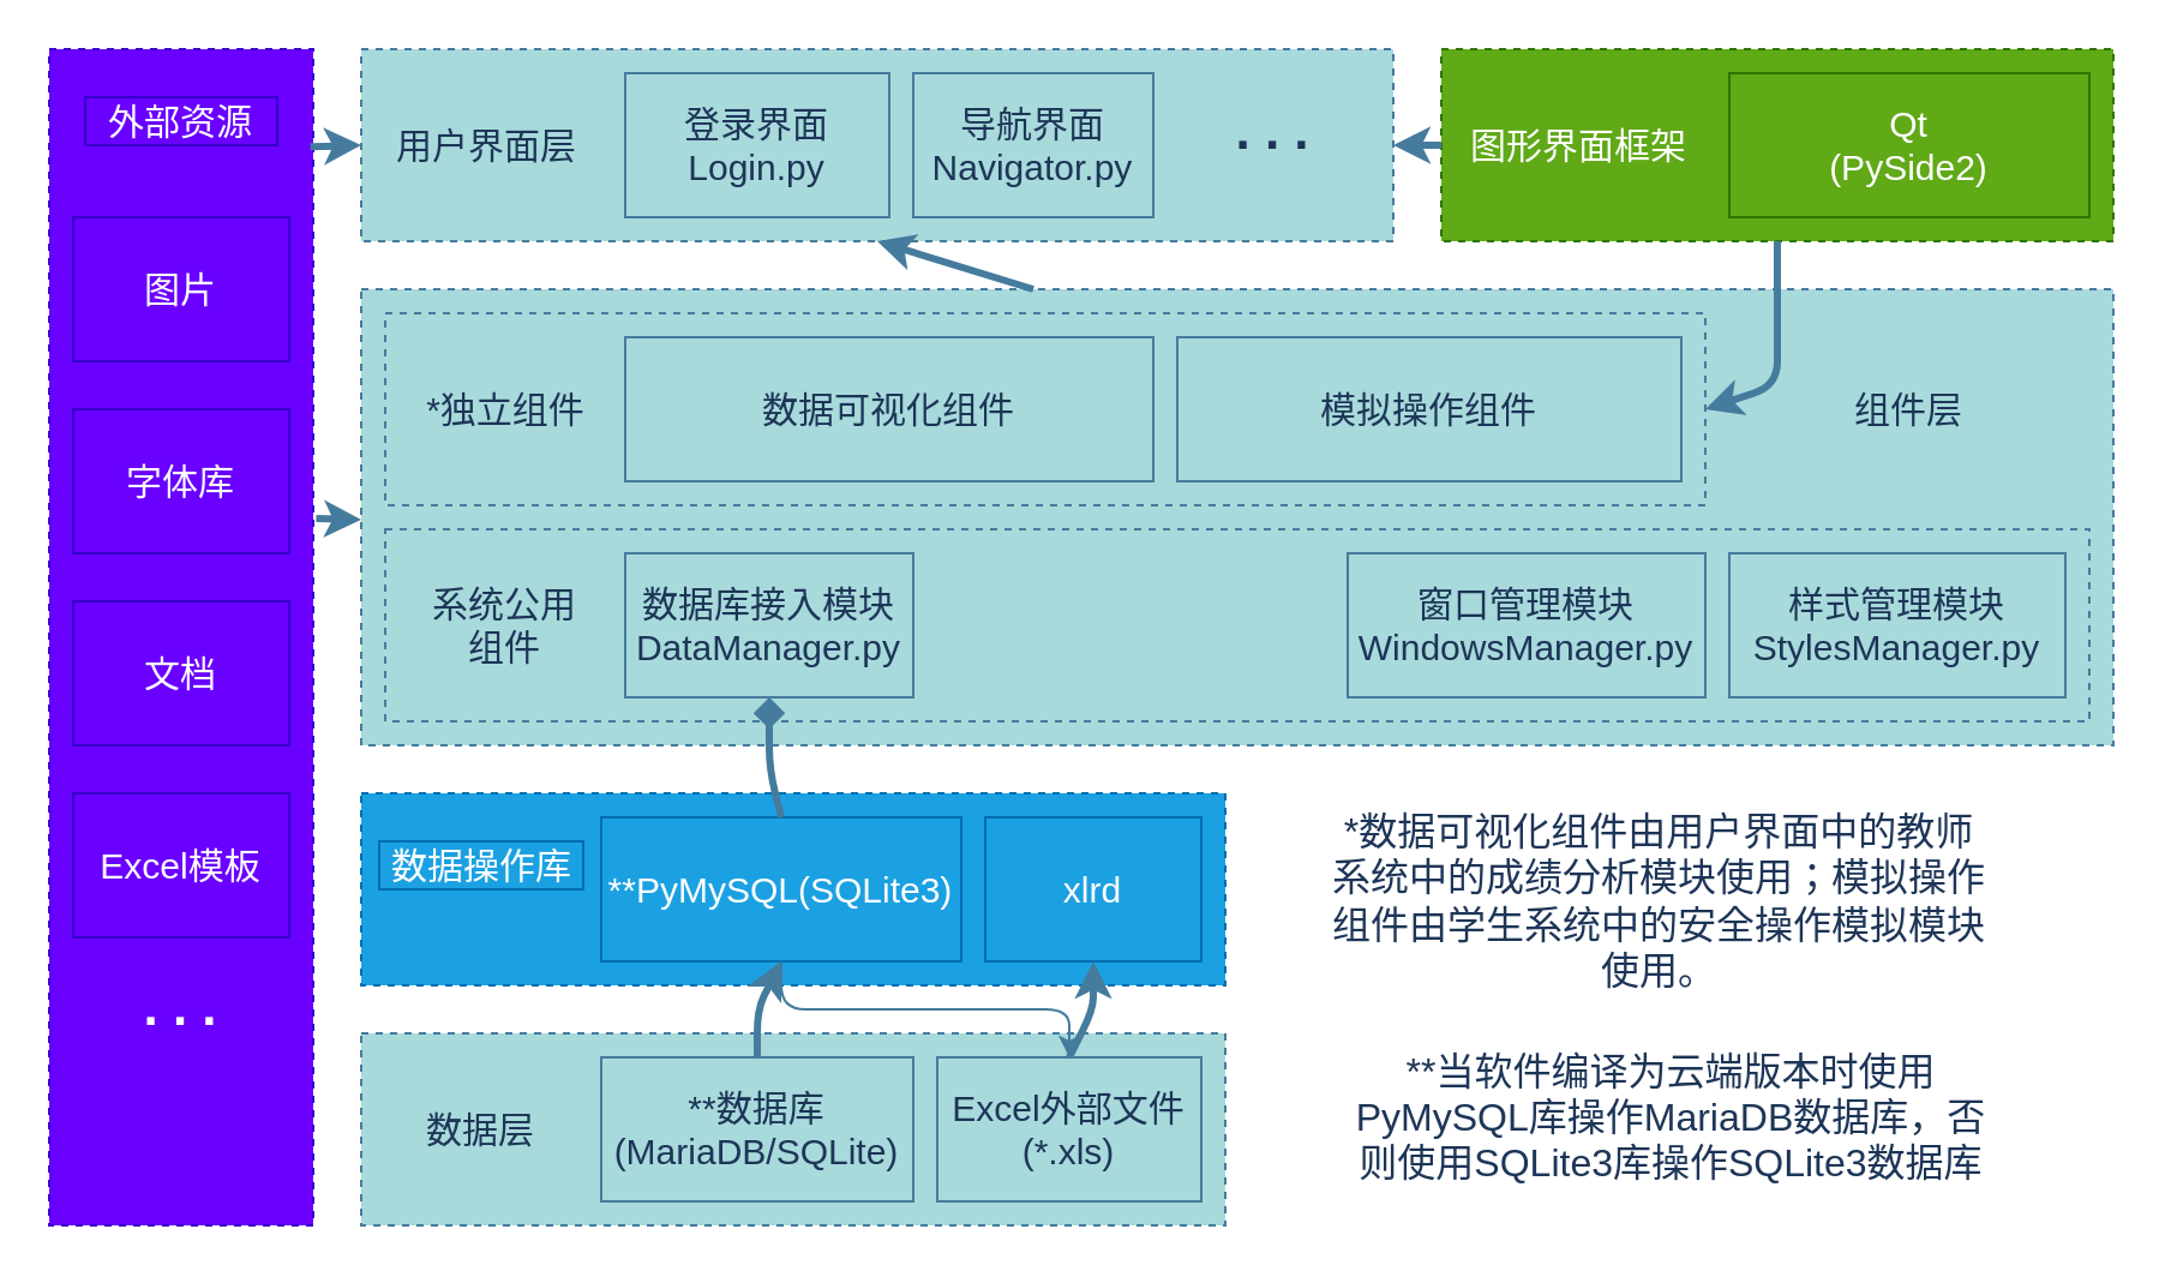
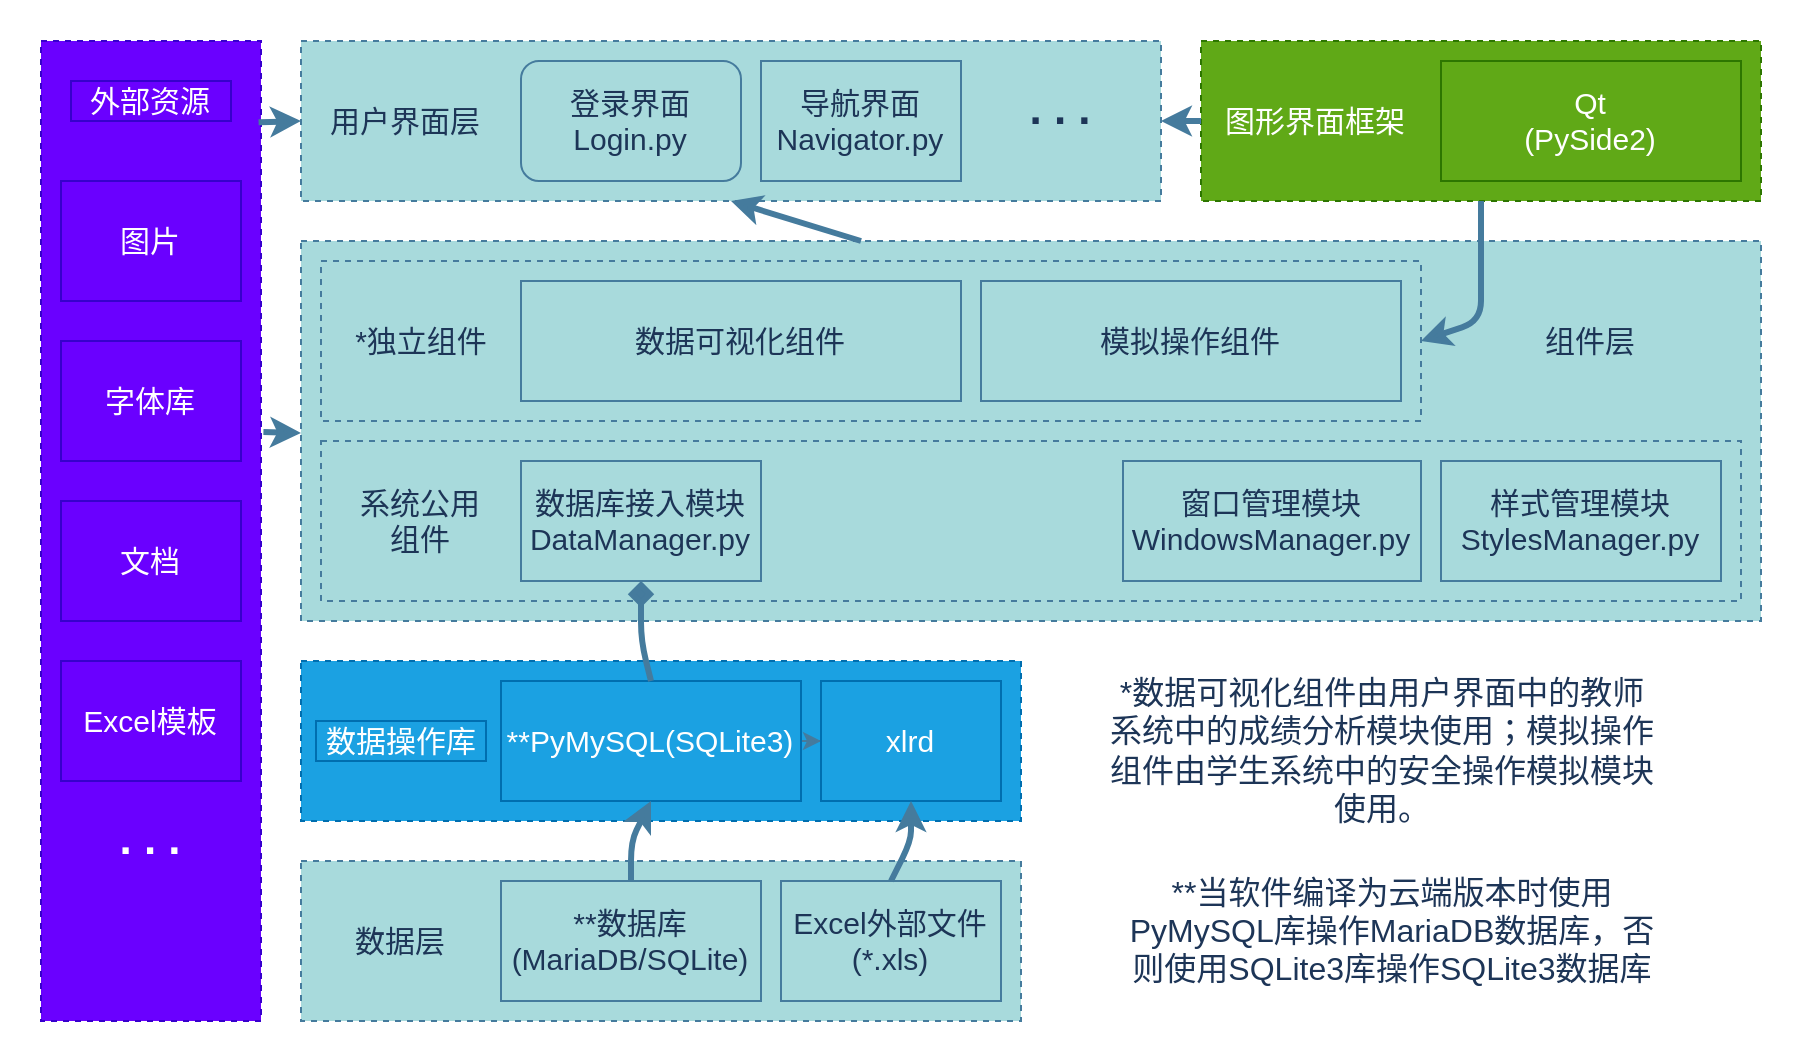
  <mxCell id="0" />
  <mxCell id="1" parent="0" />
  <mxCell id="2" value="" style="rounded=0;whiteSpace=wrap;html=1;fontSize=15;dashed=1;fillColor=#A8DADC;strokeColor=#457B9D;fontColor=#1D3557;" vertex="1" parent="1"><mxGeometry x="150" y="430" width="360" height="80" as="geometry" /></mxCell>
  <mxCell id="3" value="&lt;font style=&quot;font-size: 15px&quot;&gt;**数据库(MariaDB/SQLite)&lt;/font&gt;" style="rounded=0;whiteSpace=wrap;html=1;fillColor=#A8DADC;strokeColor=#457B9D;fontColor=#1D3557;" vertex="1" parent="1"><mxGeometry x="250" y="440" width="130" height="60" as="geometry" /></mxCell>
  <mxCell id="4" value="Excel外部文件(*.xls)" style="rounded=0;whiteSpace=wrap;html=1;fontSize=15;fillColor=#A8DADC;strokeColor=#457B9D;fontColor=#1D3557;" vertex="1" parent="1"><mxGeometry x="390" y="440" width="110" height="60" as="geometry" /></mxCell>
  <mxCell id="5" value="数据层" style="text;html=1;strokeColor=none;fillColor=none;align=center;verticalAlign=middle;whiteSpace=wrap;rounded=0;dashed=1;fontSize=15;fontColor=#1D3557;" vertex="1" parent="1"><mxGeometry x="160" y="460" width="80" height="20" as="geometry" /></mxCell>
  <mxCell id="6" value="" style="rounded=0;whiteSpace=wrap;html=1;sketch=0;strokeColor=#006EAF;fillColor=#1ba1e2;fontSize=15;dashed=1;fontColor=#ffffff;" vertex="1" parent="1"><mxGeometry x="150" y="330" width="360" height="80" as="geometry" /></mxCell>
- <mxCell id="7" value="" style="edgeStyle=orthogonalEdgeStyle;curved=0;rounded=1;sketch=0;orthogonalLoop=1;jettySize=auto;html=1;strokeColor=#457B9D;fillColor=#A8DADC;fontSize=15;fontColor=#1D3557;" edge="1" parent="1" source="8" target="4"><mxGeometry relative="1" as="geometry" /></mxCell>
+ <mxCell id="7" value="" style="edgeStyle=orthogonalEdgeStyle;curved=0;rounded=1;sketch=0;orthogonalLoop=1;jettySize=auto;html=1;strokeColor=#457B9D;fillColor=#A8DADC;fontSize=15;fontColor=#1D3557;" edge="1" parent="1" source="8" target="9"><mxGeometry relative="1" as="geometry" /></mxCell>
  <mxCell id="8" value="**PyMySQL(SQLite3)" style="rounded=0;whiteSpace=wrap;html=1;sketch=0;fontSize=15;fillColor=#1ba1e2;strokeColor=#006EAF;fontColor=#ffffff;" vertex="1" parent="1"><mxGeometry x="250" y="340" width="150" height="60" as="geometry" /></mxCell>
  <mxCell id="9" value="xlrd" style="rounded=0;whiteSpace=wrap;html=1;sketch=0;fontSize=15;fillColor=#1ba1e2;strokeColor=#006EAF;fontColor=#ffffff;" vertex="1" parent="1"><mxGeometry x="410" y="340" width="90" height="60" as="geometry" /></mxCell>
- <mxCell id="10" value="&lt;span style=&quot;font-size: 15px&quot;&gt;数据操作库&lt;/span&gt;" style="text;html=1;strokeColor=#006EAF;fillColor=#1ba1e2;align=center;verticalAlign=middle;whiteSpace=wrap;rounded=0;sketch=0;fontColor=#ffffff;" vertex="1" parent="1"><mxGeometry x="157.5" y="350" width="85" height="20" as="geometry" /></mxCell>
+ <mxCell id="10" value="&lt;span style=&quot;font-size: 15px&quot;&gt;数据操作库&lt;/span&gt;" style="text;html=1;strokeColor=#006EAF;fillColor=#1ba1e2;align=center;verticalAlign=middle;whiteSpace=wrap;rounded=0;sketch=0;fontColor=#ffffff;" vertex="1" parent="1"><mxGeometry x="157.5" y="360" width="85" height="20" as="geometry" /></mxCell>
  <mxCell id="11" value="" style="endArrow=classic;html=1;strokeColor=#457B9D;fillColor=#A8DADC;fontColor=#1D3557;exitX=0.5;exitY=0;exitDx=0;exitDy=0;entryX=0.5;entryY=1;entryDx=0;entryDy=0;strokeWidth=3;" edge="1" parent="1" source="3" target="8"><mxGeometry width="50" height="50" relative="1" as="geometry"><mxPoint x="560" y="390" as="sourcePoint" /><mxPoint x="610" y="340" as="targetPoint" /><Array as="points"><mxPoint x="315" y="420" /></Array></mxGeometry></mxCell>
  <mxCell id="12" value="" style="endArrow=classic;html=1;strokeColor=#457B9D;fillColor=#A8DADC;fontColor=#1D3557;exitX=0.5;exitY=0;exitDx=0;exitDy=0;entryX=0.5;entryY=1;entryDx=0;entryDy=0;strokeWidth=3;" edge="1" parent="1" source="4" target="9"><mxGeometry width="50" height="50" relative="1" as="geometry"><mxPoint x="560" y="390" as="sourcePoint" /><mxPoint x="610" y="340" as="targetPoint" /><Array as="points"><mxPoint x="455" y="420" /></Array></mxGeometry></mxCell>
  <mxCell id="13" value="&lt;font style=&quot;font-size: 16px;&quot;&gt;**当软件编译为云端版本时使用PyMySQL库操作MariaDB数据库，否则使用SQLite3库操作SQLite3数据库&lt;/font&gt;" style="text;html=1;strokeColor=none;fillColor=none;align=center;verticalAlign=middle;whiteSpace=wrap;rounded=0;sketch=0;fontColor=#1D3557;fontSize=16;" vertex="1" parent="1"><mxGeometry x="561" y="425" width="270" height="80" as="geometry" /></mxCell>
  <mxCell id="14" value="" style="rounded=0;whiteSpace=wrap;html=1;sketch=0;strokeColor=#3700CC;fillColor=#6a00ff;fontColor=#ffffff;dashed=1;" vertex="1" parent="1"><mxGeometry x="20" y="20" width="110" height="490" as="geometry" /></mxCell>
  <mxCell id="15" value="外部资源" style="text;html=1;strokeColor=#3700CC;fillColor=#6a00ff;align=center;verticalAlign=middle;whiteSpace=wrap;rounded=0;sketch=0;fontColor=#ffffff;fontSize=15;" vertex="1" parent="1"><mxGeometry x="35" y="40" width="80" height="20" as="geometry" /></mxCell>
  <mxCell id="16" value="图片" style="rounded=0;whiteSpace=wrap;html=1;sketch=0;strokeColor=#3700CC;fillColor=#6a00ff;fontSize=15;fontColor=#ffffff;" vertex="1" parent="1"><mxGeometry x="30" y="90" width="90" height="60" as="geometry" /></mxCell>
  <mxCell id="17" value="字体库" style="rounded=0;whiteSpace=wrap;html=1;sketch=0;strokeColor=#3700CC;fillColor=#6a00ff;fontSize=15;fontColor=#ffffff;" vertex="1" parent="1"><mxGeometry x="30" y="170" width="90" height="60" as="geometry" /></mxCell>
  <mxCell id="18" value="文档" style="rounded=0;whiteSpace=wrap;html=1;sketch=0;strokeColor=#3700CC;fillColor=#6a00ff;fontSize=15;fontColor=#ffffff;" vertex="1" parent="1"><mxGeometry x="30" y="250" width="90" height="60" as="geometry" /></mxCell>
  <mxCell id="19" value="Excel模板" style="rounded=0;whiteSpace=wrap;html=1;sketch=0;strokeColor=#3700CC;fillColor=#6a00ff;fontSize=15;fontColor=#ffffff;" vertex="1" parent="1"><mxGeometry x="30" y="330" width="90" height="60" as="geometry" /></mxCell>
  <mxCell id="20" value="&lt;b&gt;&lt;font style=&quot;font-size: 22px&quot;&gt;. . .&lt;/font&gt;&lt;/b&gt;" style="text;html=1;fillColor=#6a00ff;align=center;verticalAlign=middle;whiteSpace=wrap;rounded=0;sketch=0;fontSize=15;fontColor=#ffffff;" vertex="1" parent="1"><mxGeometry x="50" y="410" width="50" height="20" as="geometry" /></mxCell>
  <mxCell id="21" value="*数据可视化组件由用户界面中的教师系统中的成绩分析模块使用；模拟操作组件由学生系统中的安全操作模拟模块使用。" style="text;html=1;strokeColor=none;fillColor=none;align=center;verticalAlign=middle;whiteSpace=wrap;rounded=0;dashed=1;sketch=0;fontSize=16;fontColor=#1D3557;" vertex="1" parent="1"><mxGeometry x="551" y="335" width="280" height="80" as="geometry" /></mxCell>
  <mxCell id="22" value="" style="group" vertex="1" connectable="0" parent="1"><mxGeometry x="150" y="20" width="560" height="80" as="geometry" /></mxCell>
  <mxCell id="23" value="" style="rounded=0;whiteSpace=wrap;html=1;fontSize=15;dashed=1;align=left;labelPosition=center;verticalLabelPosition=middle;verticalAlign=middle;fillColor=#A8DADC;strokeColor=#457B9D;fontColor=#1D3557;" vertex="1" parent="22"><mxGeometry width="430" height="80" as="geometry" /></mxCell>
  <mxCell id="24" value="用户界面层" style="text;html=1;strokeColor=none;fillColor=none;align=center;verticalAlign=middle;whiteSpace=wrap;rounded=0;dashed=1;fontSize=15;fontColor=#1D3557;" vertex="1" parent="22"><mxGeometry x="5" y="25" width="95" height="30" as="geometry" /></mxCell>
- <mxCell id="25" value="&lt;font style=&quot;font-size: 15px&quot;&gt;登录界面Login.py&lt;/font&gt;" style="rounded=0;whiteSpace=wrap;html=1;sketch=0;strokeColor=#457B9D;fillColor=#A8DADC;fontColor=#1D3557;" vertex="1" parent="22"><mxGeometry x="110" y="10" width="110" height="60" as="geometry" /></mxCell>
+ <mxCell id="25" value="&lt;font style=&quot;font-size: 15px&quot;&gt;登录界面Login.py&lt;/font&gt;" style="whiteSpace=wrap;html=1;sketch=0;strokeColor=#457B9D;fillColor=#A8DADC;fontColor=#1D3557;rounded=1;" vertex="1" parent="22"><mxGeometry x="110" y="10" width="110" height="60" as="geometry" /></mxCell>
  <mxCell id="26" value="&lt;font style=&quot;font-size: 15px&quot;&gt;导航界面Navigator.py&lt;/font&gt;" style="rounded=0;whiteSpace=wrap;html=1;sketch=0;strokeColor=#457B9D;fillColor=#A8DADC;fontColor=#1D3557;" vertex="1" parent="22"><mxGeometry x="230" y="10" width="100" height="60" as="geometry" /></mxCell>
  <mxCell id="27" value="&lt;b&gt;&lt;font style=&quot;font-size: 22px&quot;&gt;. . .&lt;/font&gt;&lt;/b&gt;" style="text;html=1;strokeColor=none;fillColor=none;align=center;verticalAlign=middle;whiteSpace=wrap;rounded=0;sketch=0;fontSize=15;fontColor=#1D3557;" vertex="1" parent="22"><mxGeometry x="340" y="25" width="80" height="20" as="geometry" /></mxCell>
  <mxCell id="28" value="" style="group" vertex="1" connectable="0" parent="1"><mxGeometry x="150" y="120" width="730" height="190" as="geometry" /></mxCell>
  <mxCell id="29" value="" style="rounded=0;whiteSpace=wrap;html=1;dashed=1;sketch=0;strokeColor=#457B9D;fillColor=#A8DADC;fontSize=15;fontColor=#1D3557;" vertex="1" parent="28"><mxGeometry width="730" height="190" as="geometry" /></mxCell>
  <mxCell id="30" value="组件层" style="text;html=1;strokeColor=none;fillColor=none;align=center;verticalAlign=middle;whiteSpace=wrap;rounded=0;dashed=1;sketch=0;fontSize=15;fontColor=#1D3557;" vertex="1" parent="28"><mxGeometry x="610" y="40" width="70" height="20" as="geometry" /></mxCell>
  <mxCell id="31" value="" style="rounded=0;whiteSpace=wrap;html=1;fontSize=15;dashed=1;fillColor=#A8DADC;strokeColor=#457B9D;fontColor=#1D3557;" vertex="1" parent="28"><mxGeometry x="10" y="100" width="710" height="80" as="geometry" /></mxCell>
  <mxCell id="32" value="数据库接入模块DataManager.py" style="rounded=0;whiteSpace=wrap;html=1;fontSize=15;fillColor=#A8DADC;strokeColor=#457B9D;fontColor=#1D3557;" vertex="1" parent="28"><mxGeometry x="110" y="110" width="120" height="60" as="geometry" /></mxCell>
  <mxCell id="33" value="样式管理模块&lt;br&gt;StylesManager.py" style="rounded=0;whiteSpace=wrap;html=1;fontSize=15;fillColor=#A8DADC;strokeColor=#457B9D;fontColor=#1D3557;" vertex="1" parent="28"><mxGeometry x="570" y="110" width="140" height="60" as="geometry" /></mxCell>
  <mxCell id="34" value="窗口管理模块&lt;br&gt;WindowsManager.py" style="rounded=0;whiteSpace=wrap;html=1;fontSize=15;fillColor=#A8DADC;strokeColor=#457B9D;fontColor=#1D3557;" vertex="1" parent="28"><mxGeometry x="411" y="110" width="149" height="60" as="geometry" /></mxCell>
  <mxCell id="35" value="系统公用组件" style="text;html=1;strokeColor=none;fillColor=none;align=center;verticalAlign=middle;whiteSpace=wrap;rounded=0;dashed=1;fontSize=15;fontColor=#1D3557;" vertex="1" parent="28"><mxGeometry x="25" y="130" width="70" height="20" as="geometry" /></mxCell>
  <mxCell id="36" value="" style="group" vertex="1" connectable="0" parent="28"><mxGeometry x="10" y="10" width="550" height="80" as="geometry" /></mxCell>
  <mxCell id="37" value="" style="rounded=0;whiteSpace=wrap;html=1;dashed=1;sketch=0;strokeColor=#457B9D;fillColor=#A8DADC;fontSize=15;fontColor=#1D3557;" vertex="1" parent="36"><mxGeometry width="550" height="80" as="geometry" /></mxCell>
  <mxCell id="38" value="*独立组件" style="text;html=1;strokeColor=none;fillColor=none;align=center;verticalAlign=middle;whiteSpace=wrap;rounded=0;dashed=1;sketch=0;fontSize=15;fontColor=#1D3557;" vertex="1" parent="36"><mxGeometry x="13.75" y="30" width="72.5" height="20" as="geometry" /></mxCell>
  <mxCell id="39" value="&lt;span style=&quot;font-size: 15px&quot;&gt;数据可视化组件&lt;/span&gt;" style="rounded=0;whiteSpace=wrap;html=1;sketch=0;strokeColor=#457B9D;fillColor=#A8DADC;fontColor=#1D3557;" vertex="1" parent="36"><mxGeometry x="100" y="10" width="220" height="60" as="geometry" /></mxCell>
  <mxCell id="40" value="&lt;span style=&quot;font-size: 15px&quot;&gt;模拟操作组件&lt;/span&gt;" style="rounded=0;whiteSpace=wrap;html=1;sketch=0;strokeColor=#457B9D;fillColor=#A8DADC;fontColor=#1D3557;" vertex="1" parent="36"><mxGeometry x="330" y="10" width="210" height="60" as="geometry" /></mxCell>
  <mxCell id="41" value="" style="rounded=0;whiteSpace=wrap;html=1;sketch=0;fontSize=15;dashed=1;fillColor=#60a917;strokeColor=#2D7600;fontColor=#ffffff;" vertex="1" parent="1"><mxGeometry x="600" y="20" width="280" height="80" as="geometry" /></mxCell>
  <mxCell id="42" value="图形界面框架" style="text;html=1;fillColor=#60a917;align=center;verticalAlign=middle;whiteSpace=wrap;rounded=0;dashed=1;sketch=0;fontSize=15;fontColor=#ffffff;" vertex="1" parent="1"><mxGeometry x="610" y="50" width="95" height="20" as="geometry" /></mxCell>
  <mxCell id="43" value="Qt&lt;br&gt;(PySide2)" style="rounded=0;whiteSpace=wrap;html=1;sketch=0;fillColor=#60a917;fontSize=15;strokeColor=#2D7600;fontColor=#ffffff;" vertex="1" parent="1"><mxGeometry x="720" width="150" height="60" as="geometry" y="30" /></mxCell>
  <mxCell id="44" value="" style="endArrow=diamond;html=1;strokeColor=#457B9D;fillColor=#A8DADC;fontSize=15;fontColor=#1D3557;exitX=0.5;exitY=0;exitDx=0;exitDy=0;entryX=0.5;entryY=1;entryDx=0;entryDy=0;strokeWidth=3;" edge="1" parent="1" source="8" target="32"><mxGeometry width="50" height="50" relative="1" as="geometry"><mxPoint x="490" y="330" as="sourcePoint" /><mxPoint x="540" y="280" as="targetPoint" /><Array as="points"><mxPoint x="320" y="320" /></Array></mxGeometry></mxCell>
  <mxCell id="45" value="" style="endArrow=classic;html=1;strokeColor=#457B9D;strokeWidth=3;fillColor=#A8DADC;fontSize=15;fontColor=#1D3557;entryX=1;entryY=0.5;entryDx=0;entryDy=0;exitX=0;exitY=0.5;exitDx=0;exitDy=0;" edge="1" parent="1" source="41" target="23"><mxGeometry width="50" height="50" relative="1" as="geometry"><mxPoint x="490" y="330" as="sourcePoint" /><mxPoint x="540" y="280" as="targetPoint" /></mxGeometry></mxCell>
  <mxCell id="46" value="" style="endArrow=classic;html=1;strokeColor=#457B9D;strokeWidth=3;fillColor=#A8DADC;fontSize=15;fontColor=#1D3557;entryX=1;entryY=0.5;entryDx=0;entryDy=0;exitX=0.5;exitY=1;exitDx=0;exitDy=0;" edge="1" parent="1" source="41" target="37"><mxGeometry width="50" height="50" relative="1" as="geometry"><mxPoint x="490" y="330" as="sourcePoint" /><mxPoint x="540" y="280" as="targetPoint" /><Array as="points"><mxPoint x="740" y="160" /></Array></mxGeometry></mxCell>
  <mxCell id="47" value="" style="endArrow=classic;html=1;strokeColor=#457B9D;strokeWidth=3;fillColor=#A8DADC;fontSize=15;fontColor=#1D3557;entryX=0.5;entryY=1;entryDx=0;entryDy=0;" edge="1" parent="1" target="23"><mxGeometry width="50" height="50" relative="1" as="geometry"><mxPoint x="430" y="120" as="sourcePoint" /><mxPoint x="540" y="280" as="targetPoint" /><Array as="points"><mxPoint x="430" y="120" /></Array></mxGeometry></mxCell>
  <mxCell id="48" value="" style="endArrow=classic;html=1;strokeColor=#457B9D;strokeWidth=3;fillColor=#A8DADC;fontSize=15;fontColor=#1D3557;exitX=0.989;exitY=0.083;exitDx=0;exitDy=0;exitPerimeter=0;entryX=0;entryY=0.5;entryDx=0;entryDy=0;" edge="1" parent="1" source="14" target="23"><mxGeometry width="50" height="50" relative="1" as="geometry"><mxPoint x="490" y="330" as="sourcePoint" /><mxPoint x="540" y="280" as="targetPoint" /></mxGeometry></mxCell>
  <mxCell id="49" value="" style="endArrow=classic;html=1;strokeColor=#457B9D;strokeWidth=3;fillColor=#A8DADC;fontSize=15;fontColor=#1D3557;exitX=1.011;exitY=0.399;exitDx=0;exitDy=0;exitPerimeter=0;" edge="1" parent="1" source="14"><mxGeometry width="50" height="50" relative="1" as="geometry"><mxPoint x="490" y="330" as="sourcePoint" /><mxPoint x="150" y="216" as="targetPoint" /></mxGeometry></mxCell>
